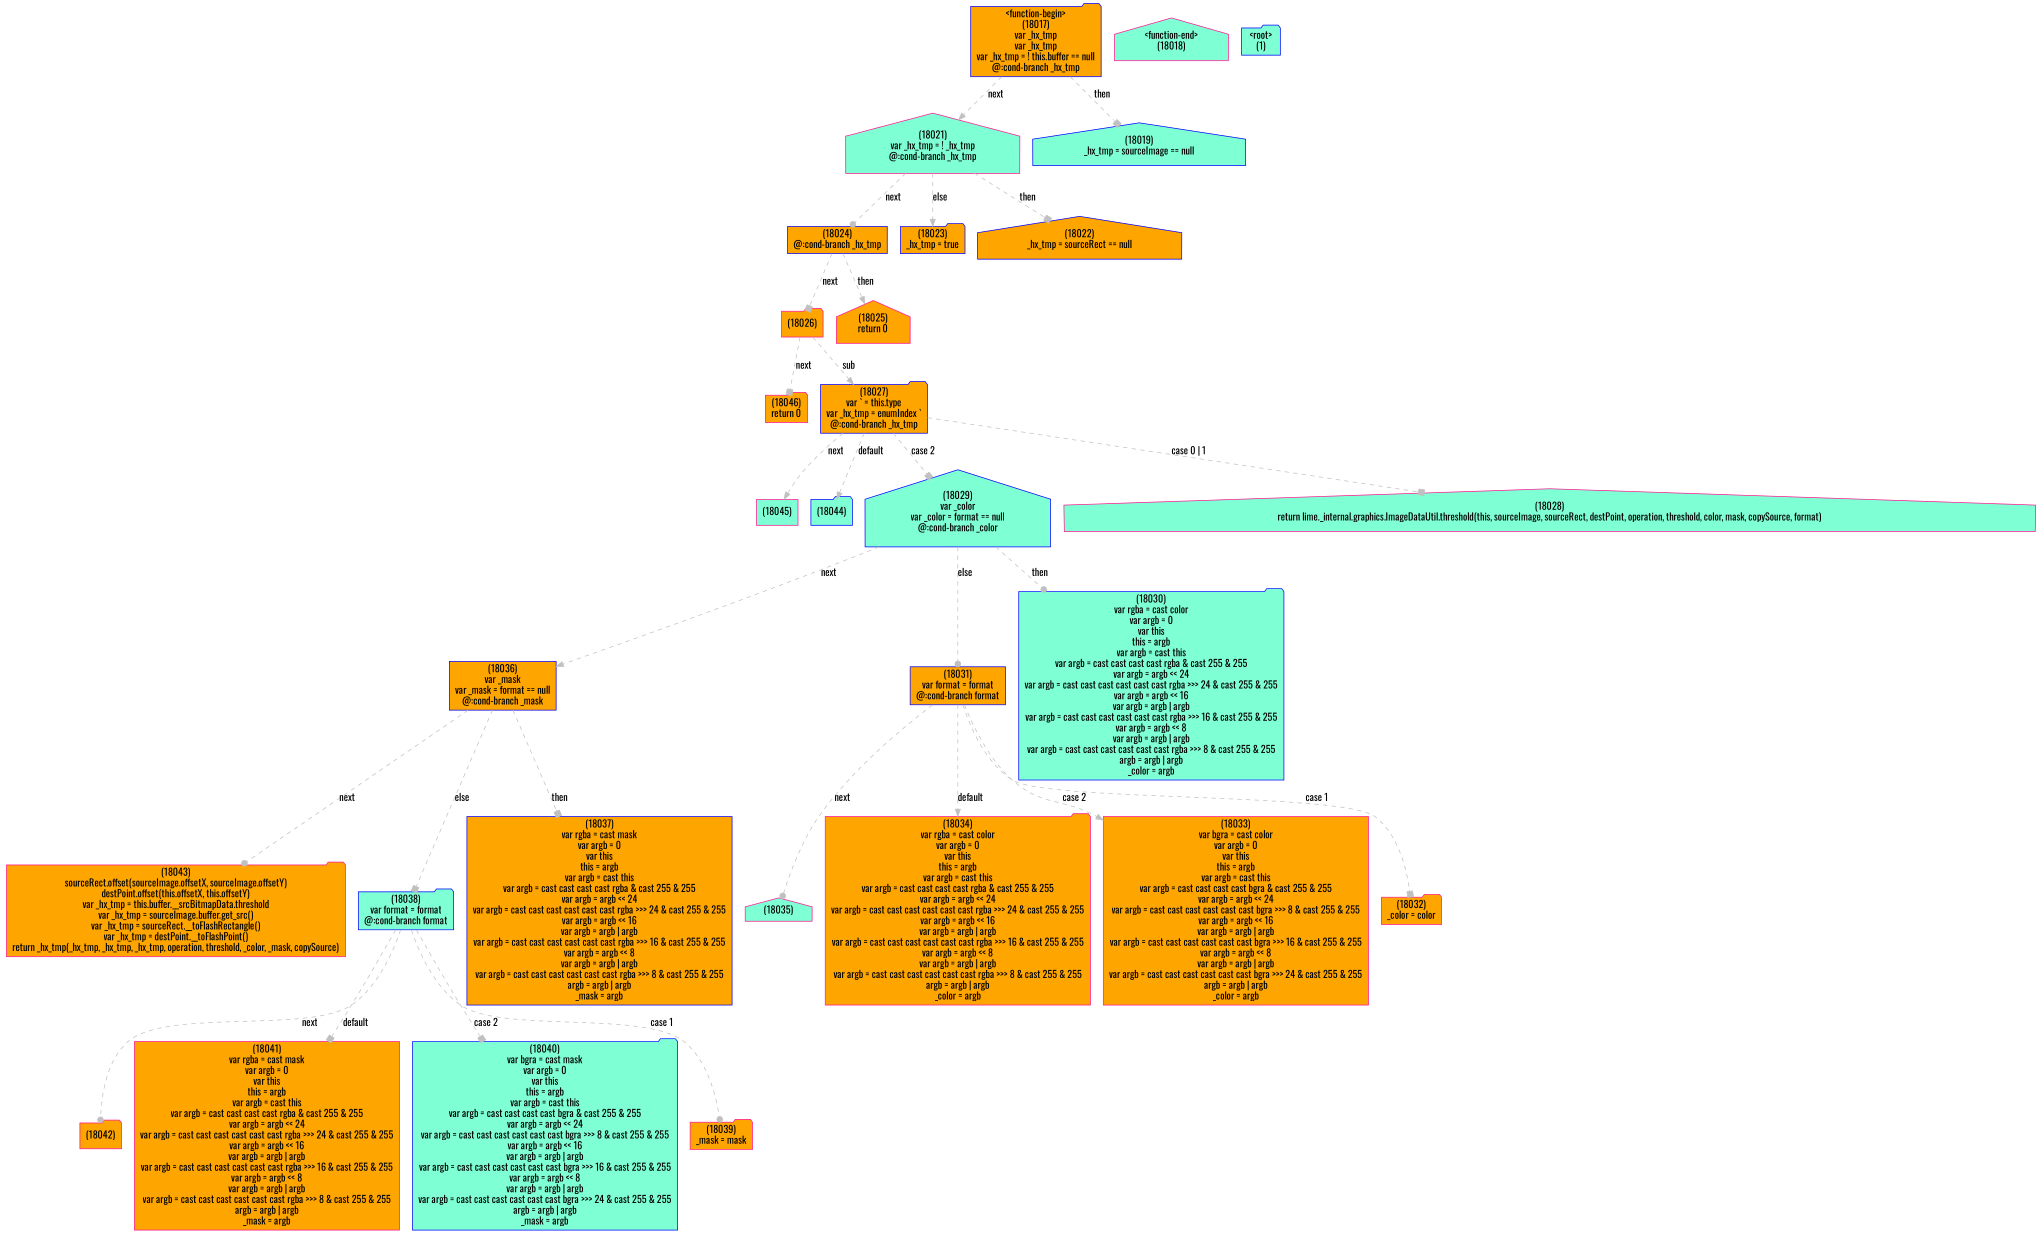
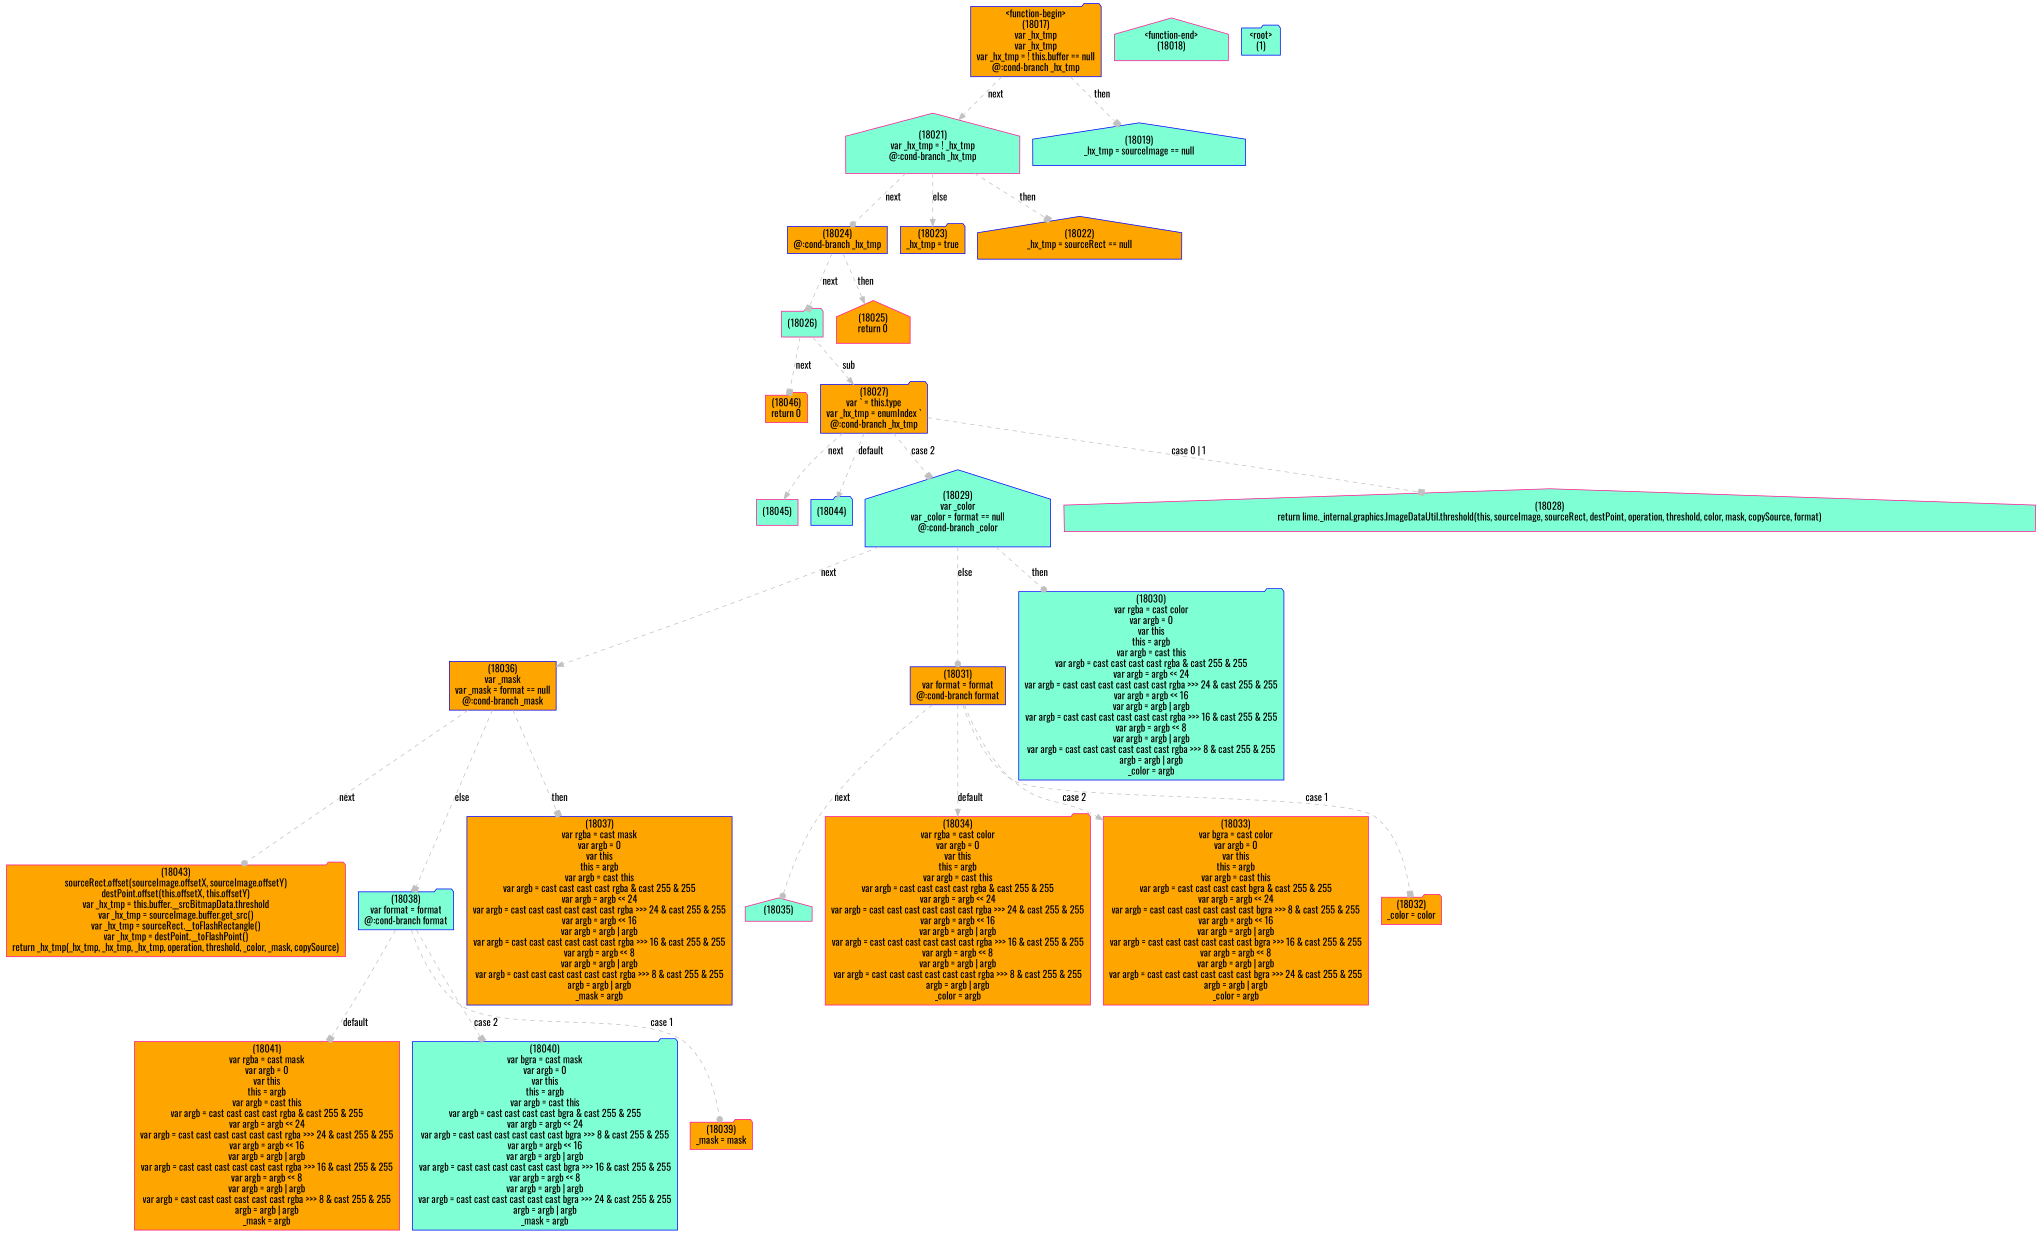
  digraph {
    fontname=Oswald
    node [color=deeppink fillcolor=orange fontname=Oswald shape=folder style=filled]
    edge [arrowhead=box color=gray fontname=Oswald style=dashed]
    n1 [label="(18046)\nreturn 0"]
    n2 [fillcolor=aquamarine label="(18045)" shape=box]
    n3 [color=blue fillcolor=aquamarine label="(18044)"]
    n4 [label="(18043)\nsourceRect.offset(sourceImage.offsetX, sourceImage.offsetY)\ndestPoint.offset(this.offsetX, this.offsetY)\nvar _hx_tmp = this.buffer.__srcBitmapData.threshold\nvar _hx_tmp = sourceImage.buffer.get_src()\nvar _hx_tmp = sourceRect.__toFlashRectangle()\nvar _hx_tmp = destPoint.__toFlashPoint()\nreturn _hx_tmp(_hx_tmp, _hx_tmp, _hx_tmp, operation, threshold, _color, _mask, copySource)"]
-   n5 [label="(18042)"]
    n6 [label="(18041)\nvar rgba = cast mask\nvar argb = 0\nvar this\nthis = argb\nvar argb = cast this\nvar argb = cast cast cast cast rgba & cast 255 & 255\nvar argb = argb << 24\nvar argb = cast cast cast cast cast cast rgba >>> 24 & cast 255 & 255\nvar argb = argb << 16\nvar argb = argb | argb\nvar argb = cast cast cast cast cast cast rgba >>> 16 & cast 255 & 255\nvar argb = argb << 8\nvar argb = argb | argb\nvar argb = cast cast cast cast cast cast rgba >>> 8 & cast 255 & 255\nargb = argb | argb\n_mask = argb" shape=box]
    n7 [color=blue fillcolor=aquamarine label="(18040)\nvar bgra = cast mask\nvar argb = 0\nvar this\nthis = argb\nvar argb = cast this\nvar argb = cast cast cast cast bgra & cast 255 & 255\nvar argb = argb << 24\nvar argb = cast cast cast cast cast cast bgra >>> 8 & cast 255 & 255\nvar argb = argb << 16\nvar argb = argb | argb\nvar argb = cast cast cast cast cast cast bgra >>> 16 & cast 255 & 255\nvar argb = argb << 8\nvar argb = argb | argb\nvar argb = cast cast cast cast cast cast bgra >>> 24 & cast 255 & 255\nargb = argb | argb\n_mask = argb"]
    n8 [label="(18039)\n_mask = mask"]
    n9 [color=blue fillcolor=aquamarine label="(18038)\nvar format = format\n@:cond-branch format"]
    n10 [color=blue label="(18037)\nvar rgba = cast mask\nvar argb = 0\nvar this\nthis = argb\nvar argb = cast this\nvar argb = cast cast cast cast rgba & cast 255 & 255\nvar argb = argb << 24\nvar argb = cast cast cast cast cast cast rgba >>> 24 & cast 255 & 255\nvar argb = argb << 16\nvar argb = argb | argb\nvar argb = cast cast cast cast cast cast rgba >>> 16 & cast 255 & 255\nvar argb = argb << 8\nvar argb = argb | argb\nvar argb = cast cast cast cast cast cast rgba >>> 8 & cast 255 & 255\nargb = argb | argb\n_mask = argb" shape=box]
    n11 [color=blue label="(18036)\nvar _mask\nvar _mask = format == null\n@:cond-branch _mask" shape=box]
    n12 [fillcolor=aquamarine label="(18035)" shape=house]
    n13 [label="(18034)\nvar rgba = cast color\nvar argb = 0\nvar this\nthis = argb\nvar argb = cast this\nvar argb = cast cast cast cast rgba & cast 255 & 255\nvar argb = argb << 24\nvar argb = cast cast cast cast cast cast rgba >>> 24 & cast 255 & 255\nvar argb = argb << 16\nvar argb = argb | argb\nvar argb = cast cast cast cast cast cast rgba >>> 16 & cast 255 & 255\nvar argb = argb << 8\nvar argb = argb | argb\nvar argb = cast cast cast cast cast cast rgba >>> 8 & cast 255 & 255\nargb = argb | argb\n_color = argb"]
    n14 [label="(18033)\nvar bgra = cast color\nvar argb = 0\nvar this\nthis = argb\nvar argb = cast this\nvar argb = cast cast cast cast bgra & cast 255 & 255\nvar argb = argb << 24\nvar argb = cast cast cast cast cast cast bgra >>> 8 & cast 255 & 255\nvar argb = argb << 16\nvar argb = argb | argb\nvar argb = cast cast cast cast cast cast bgra >>> 16 & cast 255 & 255\nvar argb = argb << 8\nvar argb = argb | argb\nvar argb = cast cast cast cast cast cast bgra >>> 24 & cast 255 & 255\nargb = argb | argb\n_color = argb" shape=box]
    n15 [label="(18032)\n_color = color"]
    n16 [color=blue label="(18031)\nvar format = format\n@:cond-branch format" shape=box]
    n17 [color=blue fillcolor=aquamarine label="(18030)\nvar rgba = cast color\nvar argb = 0\nvar this\nthis = argb\nvar argb = cast this\nvar argb = cast cast cast cast rgba & cast 255 & 255\nvar argb = argb << 24\nvar argb = cast cast cast cast cast cast rgba >>> 24 & cast 255 & 255\nvar argb = argb << 16\nvar argb = argb | argb\nvar argb = cast cast cast cast cast cast rgba >>> 16 & cast 255 & 255\nvar argb = argb << 8\nvar argb = argb | argb\nvar argb = cast cast cast cast cast cast rgba >>> 8 & cast 255 & 255\nargb = argb | argb\n_color = argb"]
    n18 [color=blue fillcolor=aquamarine label="(18029)\nvar _color\nvar _color = format == null\n@:cond-branch _color" shape=house]
    n19 [fillcolor=aquamarine label="(18028)\nreturn lime._internal.graphics.ImageDataUtil.threshold(this, sourceImage, sourceRect, destPoint, operation, threshold, color, mask, copySource, format)" shape=house]
    n20 [color=blue label="(18027)\nvar ` = this.type\nvar _hx_tmp = enumIndex `\n@:cond-branch _hx_tmp"]
-   n21 [label="(18026)"]
+   n21 [fillcolor=aquamarine label="(18026)"]
    n22 [label="(18025)\nreturn 0" shape=house]
    n23 [color=blue label="(18024)\n@:cond-branch _hx_tmp" shape=box]
    n24 [color=blue label="(18023)\n_hx_tmp = true"]
    n25 [color=blue label="(18022)\n_hx_tmp = sourceRect == null" shape=house]
    n26 [fillcolor=aquamarine label="(18021)\nvar _hx_tmp = ! _hx_tmp\n@:cond-branch _hx_tmp" shape=house]
    n27 [color=blue fillcolor=aquamarine label="(18019)\n_hx_tmp = sourceImage == null" shape=house]
    n28 [fillcolor=aquamarine label="<function-end>\n(18018)" shape=house]
    n29 [color=blue label="<function-begin>\n(18017)\nvar _hx_tmp\nvar _hx_tmp\nvar _hx_tmp = ! this.buffer == null\n@:cond-branch _hx_tmp"]
    n30 [color=blue fillcolor=aquamarine label="<root>\n(1)"]
-   n9 -> n5 [arrowhead=dot label=next]
    n9 -> n6 [label=default]
    n9 -> n7 [label="case 2"]
    n9 -> n8 [arrowhead=dot label="case 1"]
    n11 -> n4 [arrowhead=dot label=next]
    n11 -> n9 [label=else]
    n11 -> n10 [label=then]
    n16 -> n12 [arrowhead=dot label=next]
    n16 -> n13 [arrowhead=normal label=default]
    n16 -> n14 [arrowhead=normal label="case 2"]
    n16 -> n15 [label="case 1"]
    n18 -> n11 [arrowhead=normal label=next]
    n18 -> n16 [arrowhead=dot label=else]
    n18 -> n17 [arrowhead=dot label=then]
    n20 -> n2 [arrowhead=normal label=next]
    n20 -> n3 [arrowhead=normal label=default]
    n20 -> n18 [label="case 2"]
    n20 -> n19 [label="case 0 | 1"]
    n21 -> n1 [label=next]
    n21 -> n20 [arrowhead=normal label=sub]
    n23 -> n21 [label=next]
    n23 -> n22 [arrowhead=normal label=then]
    n26 -> n23 [arrowhead=dot label=next]
    n26 -> n24 [arrowhead=normal label=else]
    n26 -> n25 [label=then]
    n29 -> n26 [arrowhead=normal label=next]
    n29 -> n27 [label=then]
  }
